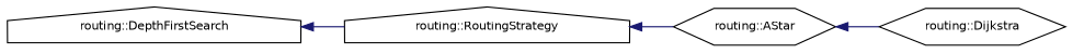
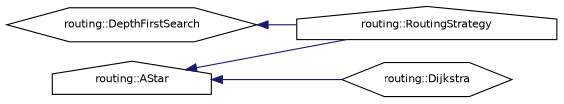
  digraph {
    rankdir=LR
    node [color=black fillcolor=white fontname=Helvetica fontsize=10 shape=house style=filled]
    edge [color=midnightblue dir=back fontname=Helvetica fontsize=10 labelfontname=Helvetica labelfontsize=10 style=solid]
    n1 [height=0.2 label="routing::RoutingStrategy" width=0.4]
-   n2 [height=0.2 label="routing::AStar" shape=hexagon width=0.4]
+   n2 [height=0.2 label="routing::AStar" width=0.4]
    n3 [height=0.2 label="routing::Dijkstra" shape=hexagon width=0.4]
-   n4 [height=0.2 label="routing::DepthFirstSearch" width=0.4]
-   n1 -> n2
+   n4 [height=0.2 label="routing::DepthFirstSearch" shape=hexagon width=0.4]
+   n2 -> n1
    n2 -> n3
    n4 -> n1
  }
